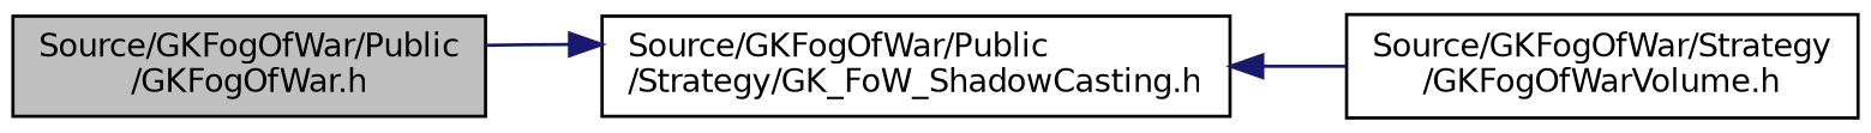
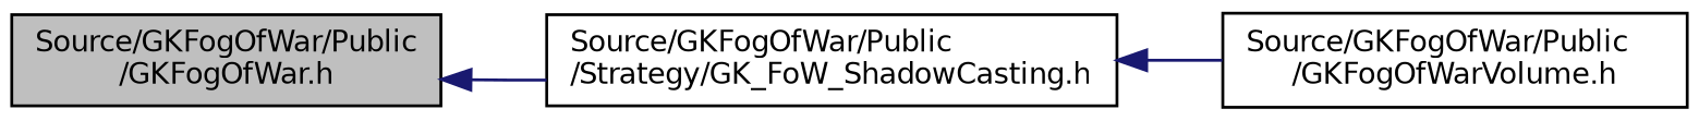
  digraph {
    rankdir=LR
    node [color=black fillcolor=white fontname=Helvetica fontsize=10 shape=record style=filled]
    edge [color=midnightblue dir=back fontname=Helvetica fontsize=10 labelfontname=Helvetica labelfontsize=10 style=solid]
    n1 [fillcolor=grey75 fontcolor=black height=0.2 label="Source/GKFogOfWar/Public\l/GKFogOfWar.h" width=0.4]
    n2 [height=0.2 label="Source/GKFogOfWar/Public\l/Strategy/GK_FoW_ShadowCasting.h" width=0.4]
-   n3 [height=0.2 label="Source/GKFogOfWar/Strategy\l/GKFogOfWarVolume.h" width=0.4]
-   n2 -> n1
+   n3 [height=0.2 label="Source/GKFogOfWar/Public\l/GKFogOfWarVolume.h" width=0.4]
+   n1 -> n2
    n2 -> n3
  }
